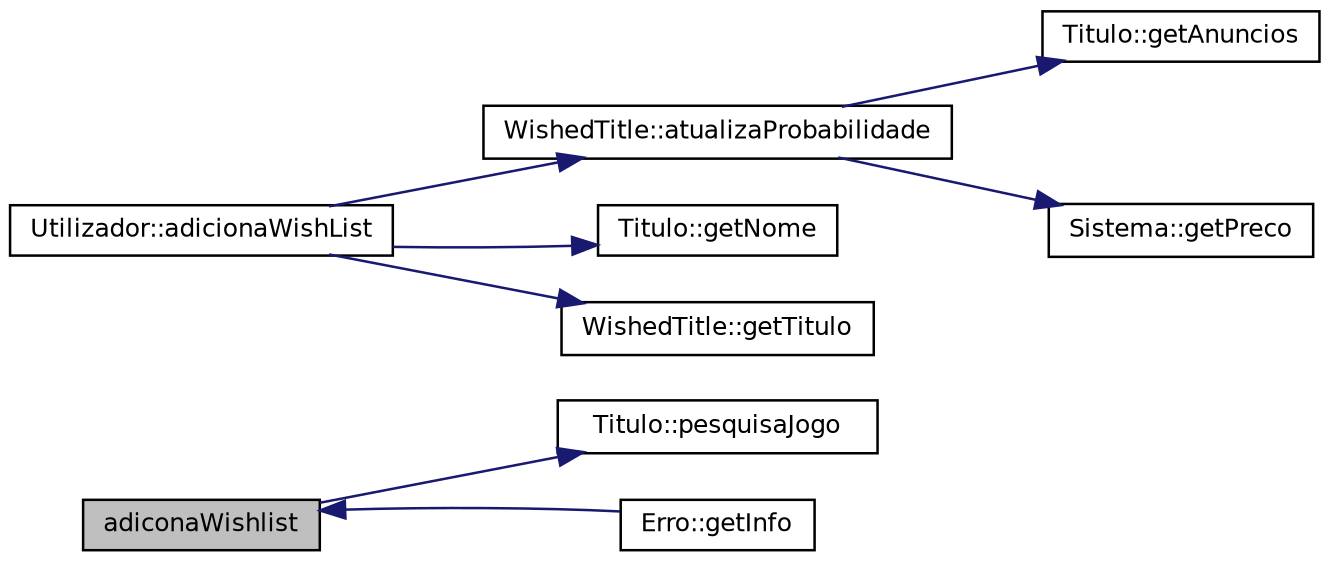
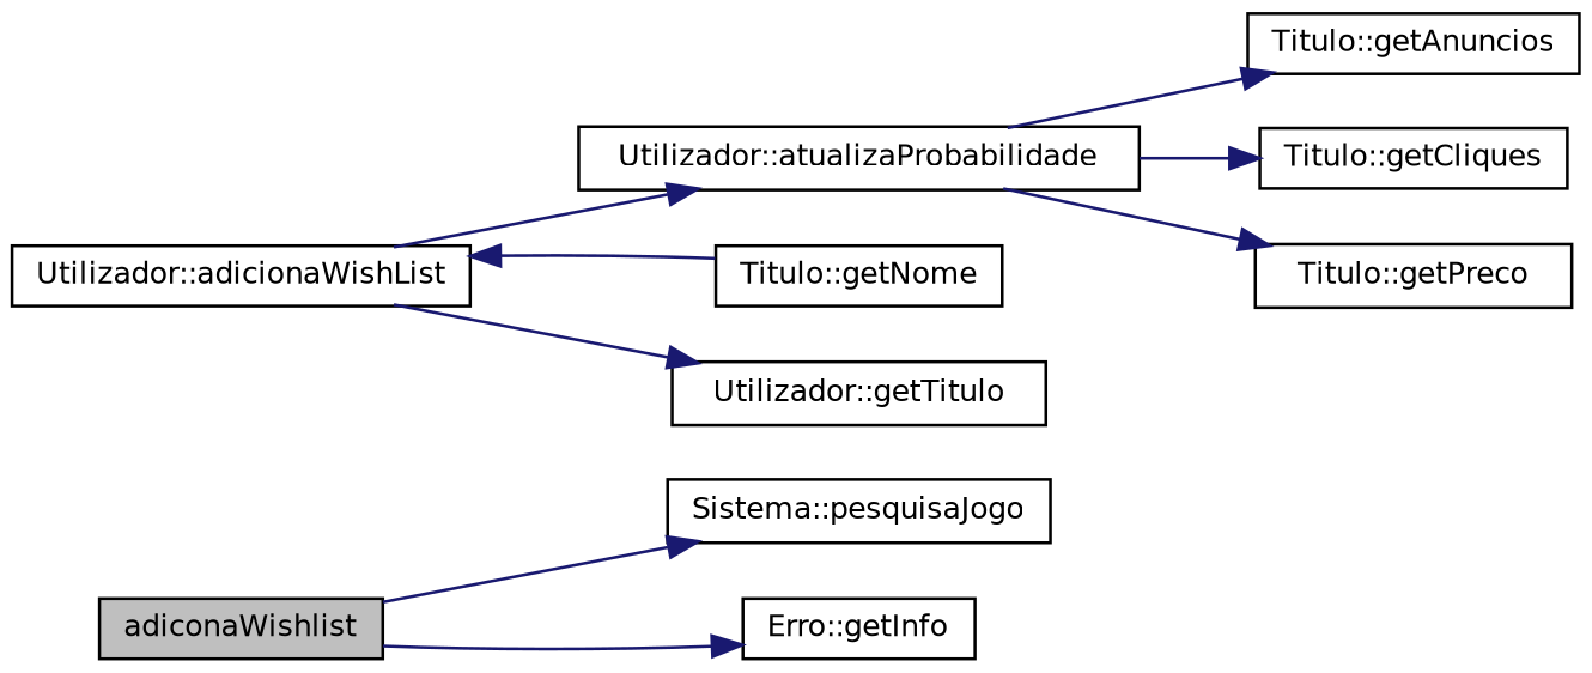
  digraph {
    rankdir=LR
    node [color=black fillcolor=white fontname=Helvetica fontsize=10 shape=record style=filled]
    edge [color=midnightblue fontname=Helvetica fontsize=10 labelfontname=Helvetica labelfontsize=10 style=solid]
    n1 [fillcolor=grey75 fontcolor=black height=0.2 label=adiconaWishlist width=0.4]
-   n2 [height=0.2 label="Titulo::pesquisaJogo" width=0.4]
+   n2 [height=0.2 label="Sistema::pesquisaJogo" width=0.4]
    n3 [height=0.2 label="Erro::getInfo" width=0.4]
    n4 [height=0.2 label="Utilizador::adicionaWishList" width=0.4]
-   n5 [height=0.2 label="WishedTitle::atualizaProbabilidade" width=0.4]
+   n5 [height=0.2 label="Utilizador::atualizaProbabilidade" width=0.4]
    n6 [height=0.2 label="Titulo::getNome" width=0.4]
-   n7 [height=0.2 label="WishedTitle::getTitulo" width=0.4]
+   n7 [height=0.2 label="Utilizador::getTitulo" width=0.4]
    n8 [height=0.2 label="Titulo::getAnuncios" width=0.4]
-   n10 [height=0.2 label="Sistema::getPreco" width=0.4]
+   n9 [height=0.2 label="Titulo::getCliques" width=0.4]
+   n10 [height=0.2 label="Titulo::getPreco" width=0.4]
    n1 -> n2
-   n3 -> n1
+   n1 -> n3
    n4 -> n5
-   n4 -> n6
+   n6 -> n4
    n4 -> n7
    n5 -> n8
+   n5 -> n9
    n5 -> n10
  }
